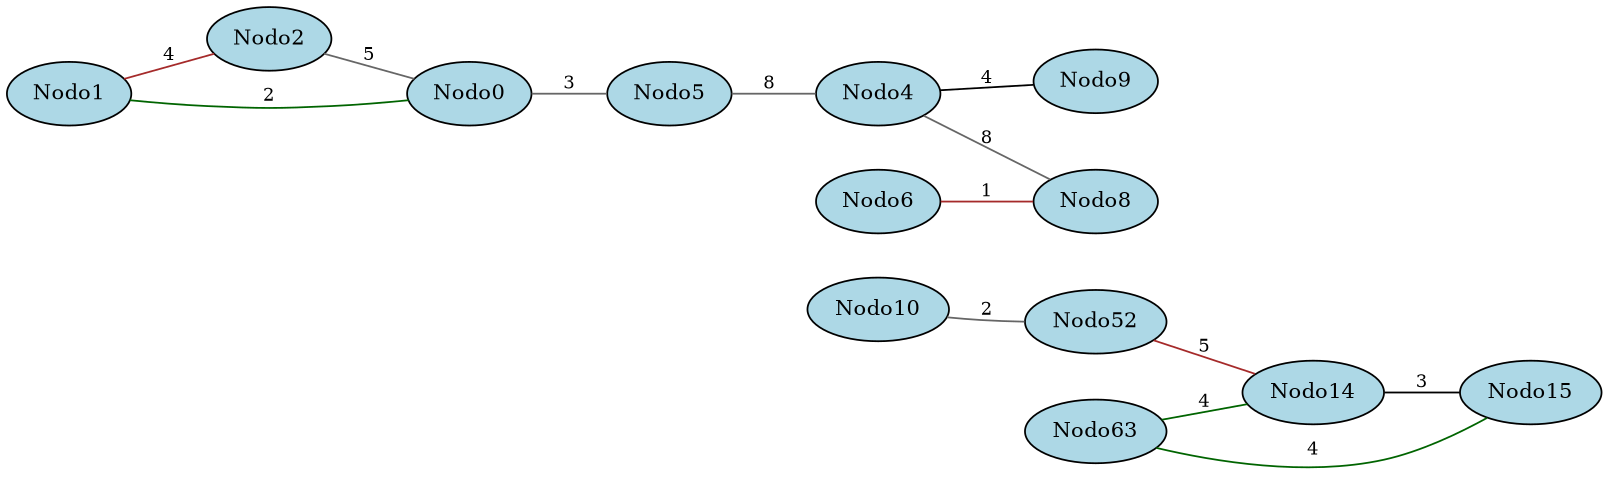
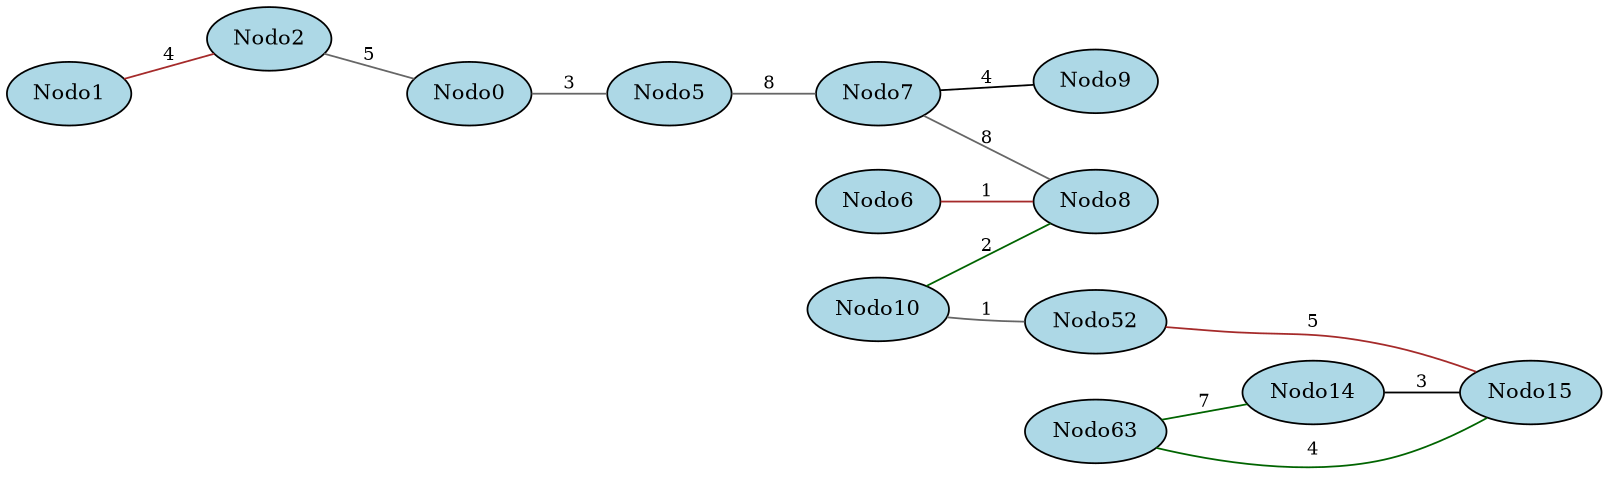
  graph {
    rankdir=LR
    splines=true
    node [fillcolor=lightblue fontsize=12 shape=ellipse style=filled]
    edge [color=gray40 fontsize=10]
    n1 [label=Nodo1]
    n2 [label=Nodo2]
    n3 [label=Nodo0]
    n4 [label=Nodo5]
-   n5 [label=Nodo4]
+   n5 [label=Nodo7]
    n6 [label=Nodo6]
    n7 [label=Nodo8]
    n8 [label=Nodo9]
    n9 [label=Nodo10]
    n10 [label=Nodo52]
    n11 [label=Nodo14]
    n12 [label=Nodo63]
    n13 [label=Nodo15]
    n1 -- n2 [color=brown label=4]
-   n1 -- n3 [color=darkgreen label=2]
    n2 -- n3 [label=5]
    n3 -- n4 [label=3]
    n4 -- n5 [label=8]
    n5 -- n7 [label=8]
    n5 -- n8 [color=black label=4]
    n6 -- n7 [color=brown label=1]
-   n9 -- n10 [label=2]
-   n10 -- n11 [color=brown label=5]
+   n9 -- n7 [color=darkgreen label=2]
+   n9 -- n10 [label=1]
+   n10 -- n13 [color=brown label=5]
    n11 -- n13 [color=black label=3]
-   n12 -- n11 [color=darkgreen label=4]
+   n12 -- n11 [color=darkgreen label=7]
    n12 -- n13 [color=darkgreen label=4]
  }
